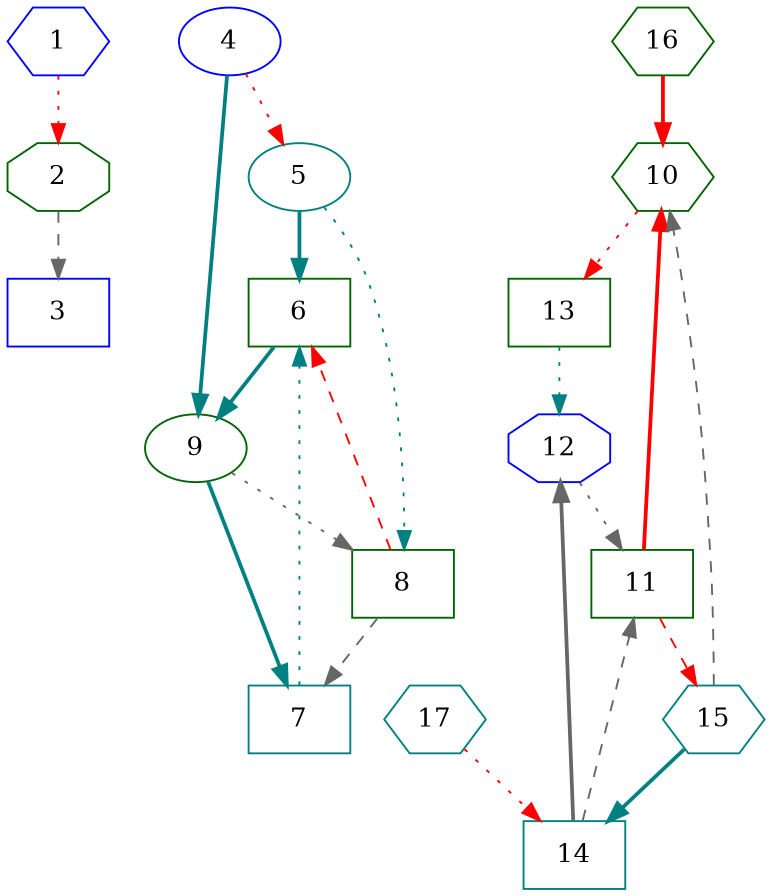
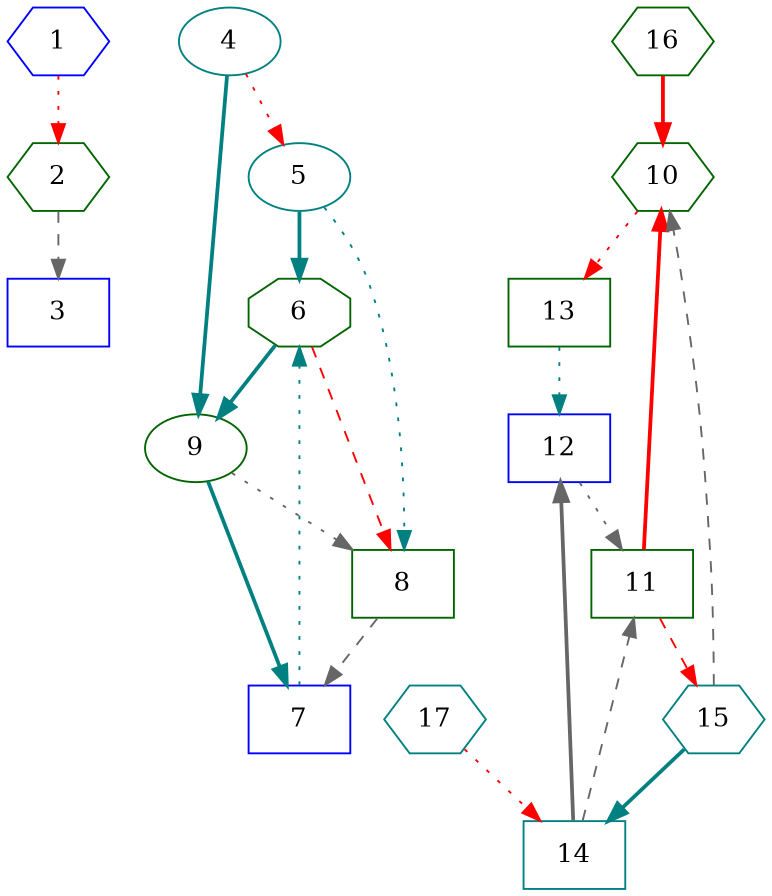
  digraph {
    node [color=darkgreen shape=hexagon]
    edge [color=red style=dotted]
    n1 [color=blue label=1]
-   n2 [label=2 shape=octagon]
+   n2 [label=2]
    n3 [color=blue label=3 shape=box]
-   n4 [color=blue label=4 shape=ellipse]
+   n4 [color=teal label=4 shape=ellipse]
    n5 [color=teal label=5 shape=ellipse]
    n6 [label=9 shape=ellipse]
-   n7 [label=6 shape=box]
+   n7 [label=6 shape=octagon]
    n8 [label=8 shape=box]
-   n9 [color=teal label=7 shape=box]
+   n9 [color=blue label=7 shape=box]
    n10 [label=10]
    n11 [label=13 shape=box]
-   n12 [color=blue label=12 shape=octagon]
+   n12 [color=blue label=12 shape=box]
    n13 [label=11 shape=box]
    n14 [color=teal label=15]
    n15 [color=teal label=14 shape=box]
    n16 [label=16]
    n17 [color=teal label=17]
    n1 -> n2
    n2 -> n3 [color=gray40 style=dashed]
    n4 -> n5
    n4 -> n6 [color=teal style=bold]
    n5 -> n7 [color=teal style=bold]
    n5 -> n8 [color=teal]
    n6 -> n8 [color=gray40]
    n6 -> n9 [color=teal style=bold]
    n7 -> n6 [color=teal style=bold]
-   n8 -> n7 [style=dashed]
+   n7 -> n8 [style=dashed]
    n8 -> n9 [color=gray40 style=dashed]
    n9 -> n7 [color=teal]
    n10 -> n11
    n11 -> n12 [color=teal]
    n12 -> n13 [color=gray40]
    n13 -> n10 [style=bold]
    n13 -> n14 [style=dashed]
    n14 -> n10 [color=gray40 style=dashed]
    n14 -> n15 [color=teal style=bold]
    n15 -> n12 [color=gray40 style=bold]
    n15 -> n13 [color=gray40 style=dashed]
    n16 -> n10 [style=bold]
    n17 -> n15
  }
